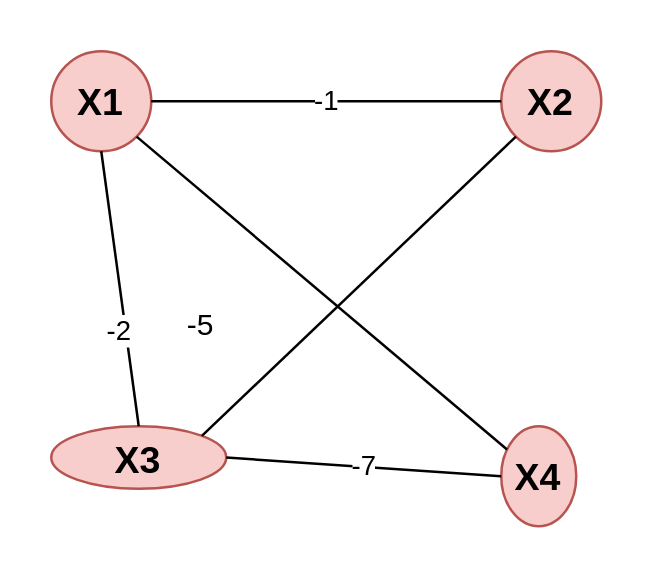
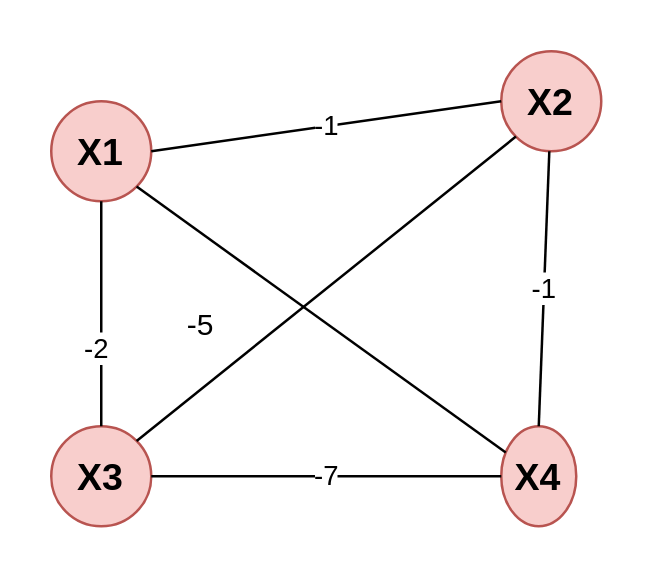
  <mxCell id="0" />
  <mxCell id="1" parent="0" />
- <mxCell id="2" value="&lt;span style=&quot;font-size: 15px&quot;&gt;&lt;b&gt;X1&lt;/b&gt;&lt;/span&gt;" style="ellipse;whiteSpace=wrap;html=1;aspect=fixed;fillColor=#f8cecc;strokeColor=#b85450;" parent="1" vertex="1"><mxGeometry x="20" y="20" width="40" height="40" as="geometry" /></mxCell>
+ <mxCell id="2" value="&lt;span style=&quot;font-size: 15px&quot;&gt;&lt;b&gt;X1&lt;/b&gt;&lt;/span&gt;" style="ellipse;whiteSpace=wrap;html=1;aspect=fixed;fillColor=#f8cecc;strokeColor=#b85450;" parent="1" vertex="1"><mxGeometry x="20" y="40" width="40" height="40" as="geometry" /></mxCell>
  <mxCell id="3" value="&lt;span style=&quot;font-size: 15px&quot;&gt;&lt;b&gt;X2&lt;/b&gt;&lt;/span&gt;" style="ellipse;whiteSpace=wrap;html=1;aspect=fixed;fillColor=#f8cecc;strokeColor=#b85450;" parent="1" vertex="1"><mxGeometry x="200" y="20" width="40" height="40" as="geometry" /></mxCell>
- <mxCell id="4" value="&lt;span style=&quot;font-size: 15px&quot;&gt;&lt;b&gt;X3&lt;/b&gt;&lt;/span&gt;" style="ellipse;whiteSpace=wrap;html=1;aspect=fixed;fillColor=#f8cecc;strokeColor=#b85450;" parent="1" vertex="1"><mxGeometry x="20" y="170" width="70" height="25" as="geometry" /></mxCell>
+ <mxCell id="4" value="&lt;span style=&quot;font-size: 15px&quot;&gt;&lt;b&gt;X3&lt;/b&gt;&lt;/span&gt;" style="ellipse;whiteSpace=wrap;html=1;aspect=fixed;fillColor=#f8cecc;strokeColor=#b85450;" parent="1" vertex="1"><mxGeometry x="20" y="170" width="40" height="40" as="geometry" /></mxCell>
  <mxCell id="5" value="&lt;span style=&quot;font-size: 15px&quot;&gt;&lt;b&gt;X4&lt;/b&gt;&lt;/span&gt;" style="ellipse;whiteSpace=wrap;html=1;aspect=fixed;fillColor=#f8cecc;strokeColor=#b85450;" parent="1" vertex="1"><mxGeometry x="200" y="170" width="30" height="40" as="geometry" /></mxCell>
  <mxCell id="6" value="-1" style="endArrow=none;html=1;exitX=1;exitY=0.5;exitDx=0;exitDy=0;entryX=0;entryY=0.5;entryDx=0;entryDy=0;" edge="1" parent="1" source="2" target="3"><mxGeometry width="50" height="50" relative="1" as="geometry"><mxPoint x="340" y="200" as="sourcePoint" /><mxPoint x="390" y="150" as="targetPoint" /></mxGeometry></mxCell>
  <mxCell id="7" value="" style="endArrow=none;html=1;exitX=0.5;exitY=1;exitDx=0;exitDy=0;entryX=0.5;entryY=0;entryDx=0;entryDy=0;" edge="1" parent="1" source="2" target="4"><mxGeometry width="50" height="50" relative="1" as="geometry"><mxPoint x="70" y="50" as="sourcePoint" /><mxPoint x="210" y="50" as="targetPoint" /></mxGeometry></mxCell>
  <mxCell id="8" value="-2" style="edgeLabel;html=1;align=center;verticalAlign=middle;resizable=0;points=[];" vertex="1" connectable="0" parent="7"><mxGeometry x="0.291" y="-3" relative="1" as="geometry"><mxPoint as="offset" /></mxGeometry></mxCell>
  <mxCell id="9" value="-7" style="endArrow=none;html=1;exitX=1;exitY=0.5;exitDx=0;exitDy=0;entryX=0;entryY=0.5;entryDx=0;entryDy=0;" edge="1" parent="1" source="4" target="5"><mxGeometry width="50" height="50" relative="1" as="geometry"><mxPoint x="80" y="60" as="sourcePoint" /><mxPoint x="220" y="60" as="targetPoint" /></mxGeometry></mxCell>
+ <mxCell id="10" value="-1" style="endArrow=none;html=1;entryX=0.5;entryY=0;entryDx=0;entryDy=0;" edge="1" parent="1" source="3" target="5"><mxGeometry width="50" height="50" relative="1" as="geometry"><mxPoint x="90" y="70" as="sourcePoint" /><mxPoint x="230" y="70" as="targetPoint" /></mxGeometry></mxCell>
  <mxCell id="11" value="" style="endArrow=none;html=1;exitX=1;exitY=0;exitDx=0;exitDy=0;entryX=0;entryY=1;entryDx=0;entryDy=0;" edge="1" parent="1" source="4" target="3"><mxGeometry width="50" height="50" relative="1" as="geometry"><mxPoint x="100" y="80" as="sourcePoint" /><mxPoint x="240" y="80" as="targetPoint" /></mxGeometry></mxCell>
  <mxCell id="12" value="" style="endArrow=none;html=1;exitX=1;exitY=1;exitDx=0;exitDy=0;" edge="1" parent="1" source="2" target="5"><mxGeometry width="50" height="50" relative="1" as="geometry"><mxPoint x="110" y="90" as="sourcePoint" /><mxPoint x="250" y="90" as="targetPoint" /></mxGeometry></mxCell>
  <mxCell id="13" value="-5" style="text;html=1;strokeColor=none;fillColor=none;align=center;verticalAlign=middle;whiteSpace=wrap;rounded=0;" vertex="1" parent="1"><mxGeometry x="60" y="120" width="40" height="20" as="geometry" /></mxCell>
